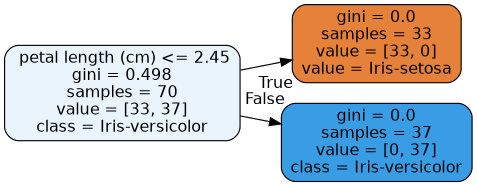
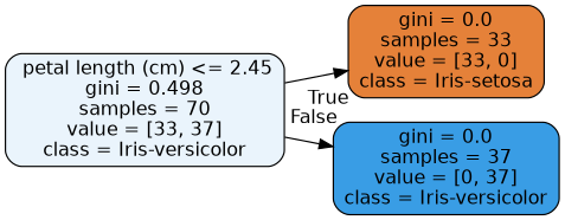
  digraph {
    rankdir=LR
    node [color=black fontname=helvetica shape=box style="filled, rounded"]
    edge [fontname=helvetica labeldistance=2.5]
    n1 [fillcolor="#eaf4fc" label=" petal length (cm) <= 2.45\ngini = 0.498\nsamples = 70\nvalue = [33, 37]\nclass = Iris-versicolor"]
-   n2 [fillcolor="#e58139" label="gini = 0.0\nsamples = 33\nvalue = [33, 0]\nvalue = Iris-setosa"]
+   n2 [fillcolor="#e58139" label="gini = 0.0\nsamples = 33\nvalue = [33, 0]\nclass = Iris-setosa"]
    n3 [fillcolor="#399de5" label="gini = 0.0\nsamples = 37\nvalue = [0, 37]\nclass = Iris-versicolor"]
    n1 -> n2 [headlabel=True labelangle=45]
    n1 -> n3 [headlabel=False labelangle=-45]
  }
